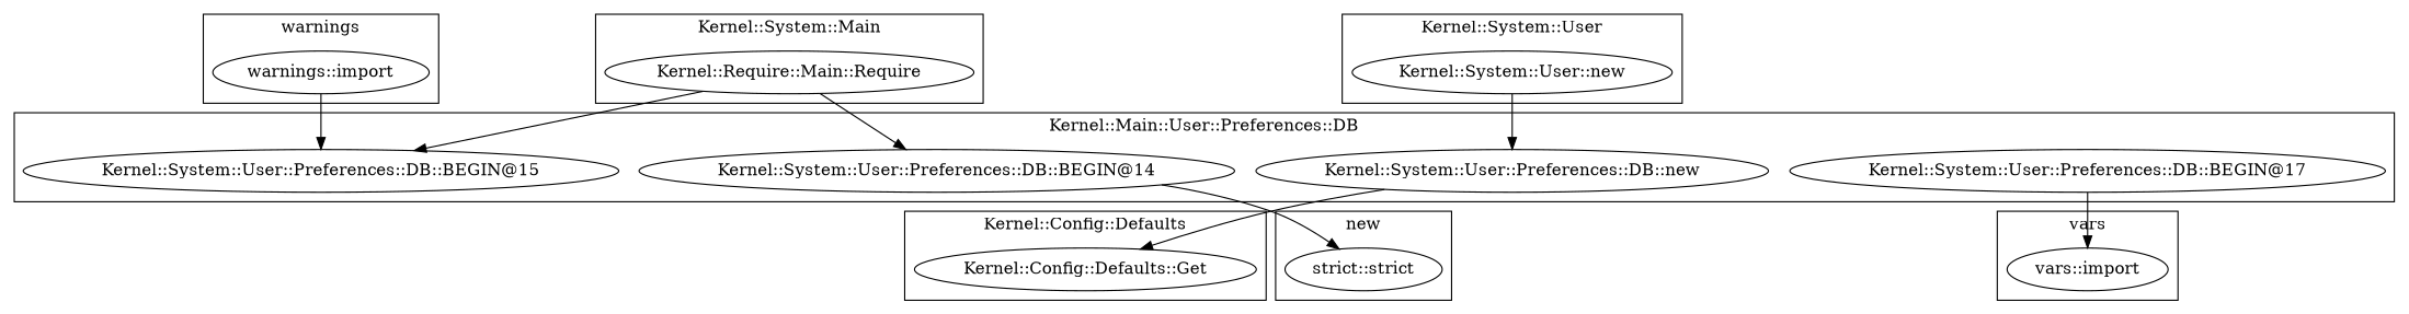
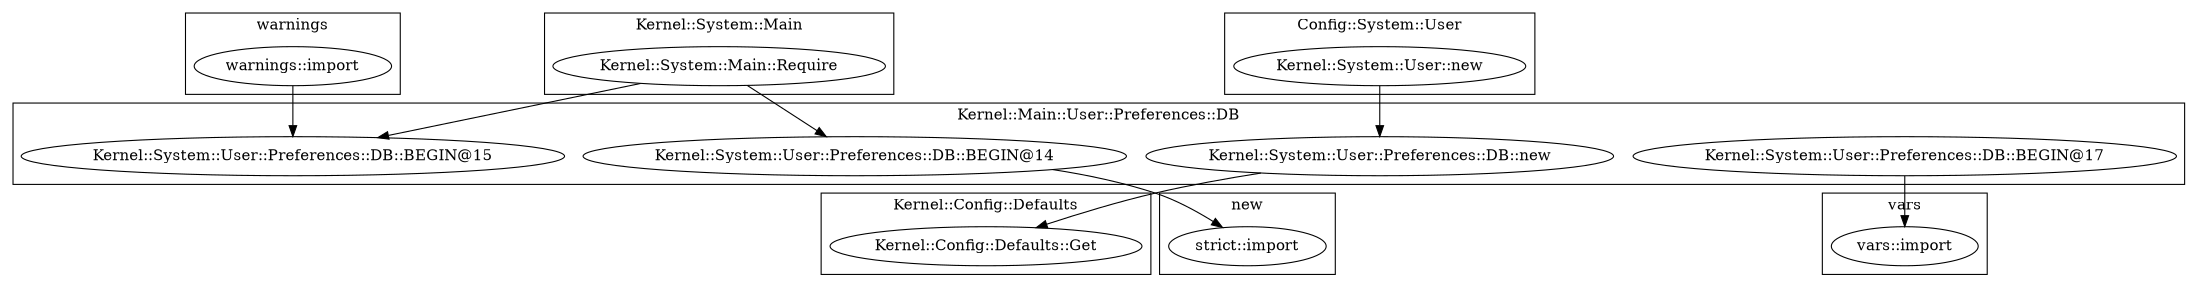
  digraph {
    "vars::import"
    "warnings::import"
-   "strict::import" [label="strict::strict"]
+   "strict::import"
    "Kernel::Config::Defaults::Get"
    "Kernel::System::User::Preferences::DB::new"
    "Kernel::System::User::Preferences::DB::BEGIN@14"
    "Kernel::System::User::Preferences::DB::BEGIN@17"
    "Kernel::System::User::Preferences::DB::BEGIN@15"
-   "Kernel::System::Main::Require" [label="Kernel::Require::Main::Require"]
+   "Kernel::System::Main::Require"
    "Kernel::System::User::new"
    subgraph cluster_1 {
      label=vars
      "vars::import"
    }
    subgraph cluster_2 {
      label=warnings
      "warnings::import"
    }
    subgraph cluster_3 {
      label=new
      "strict::import"
    }
    subgraph cluster_4 {
      label="Kernel::Config::Defaults"
      "Kernel::Config::Defaults::Get"
    }
    subgraph cluster_5 {
      label="Kernel::Main::User::Preferences::DB"
      "Kernel::System::User::Preferences::DB::new"
      "Kernel::System::User::Preferences::DB::BEGIN@14"
      "Kernel::System::User::Preferences::DB::BEGIN@17"
      "Kernel::System::User::Preferences::DB::BEGIN@15"
    }
    subgraph cluster_6 {
      label="Kernel::System::Main"
      "Kernel::System::Main::Require"
    }
    subgraph cluster_7 {
-     label="Kernel::System::User"
+     label="Config::System::User"
      "Kernel::System::User::new"
    }
    "warnings::import" -> "Kernel::System::User::Preferences::DB::BEGIN@15"
    "Kernel::System::User::Preferences::DB::new" -> "Kernel::Config::Defaults::Get"
    "Kernel::System::User::Preferences::DB::BEGIN@14" -> "strict::import"
    "Kernel::System::User::Preferences::DB::BEGIN@17" -> "vars::import"
    "Kernel::System::Main::Require" -> "Kernel::System::User::Preferences::DB::BEGIN@14"
    "Kernel::System::Main::Require" -> "Kernel::System::User::Preferences::DB::BEGIN@15"
    "Kernel::System::User::new" -> "Kernel::System::User::Preferences::DB::new"
  }
